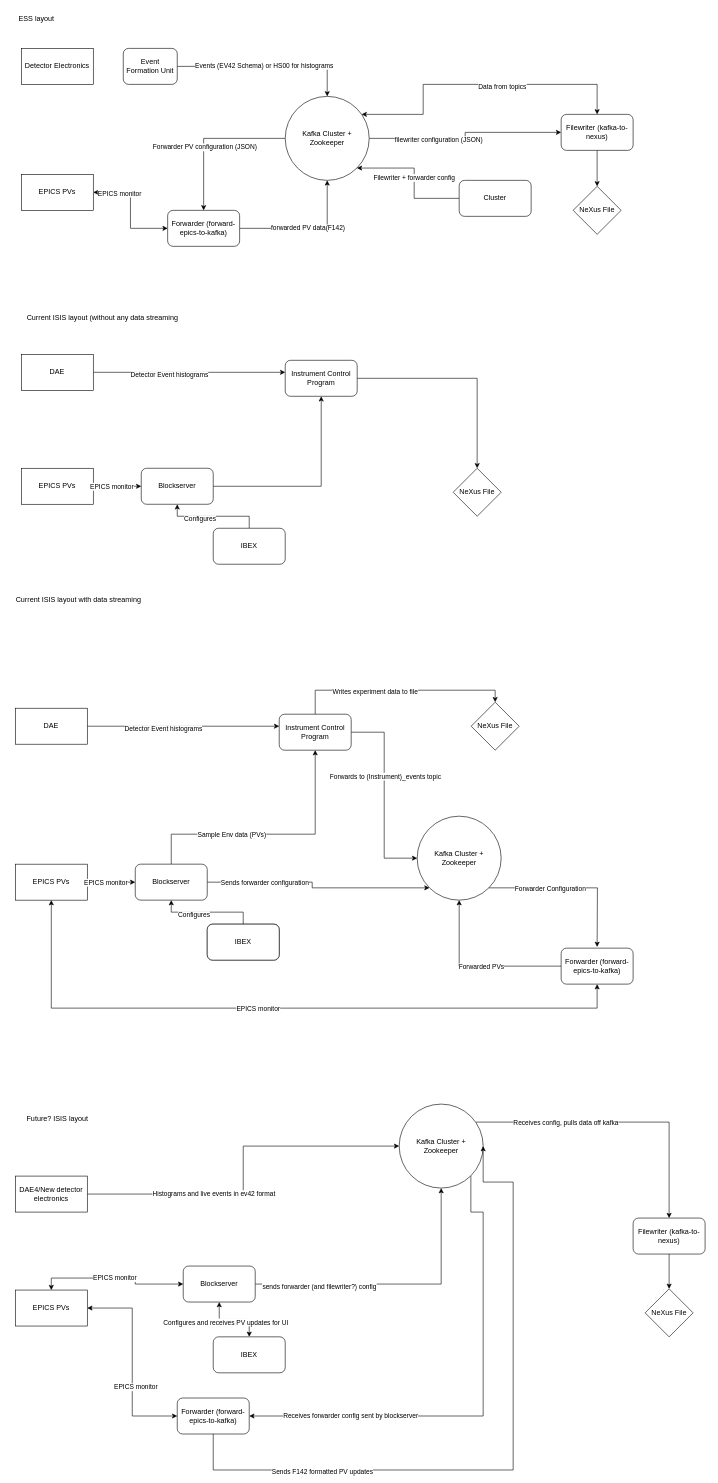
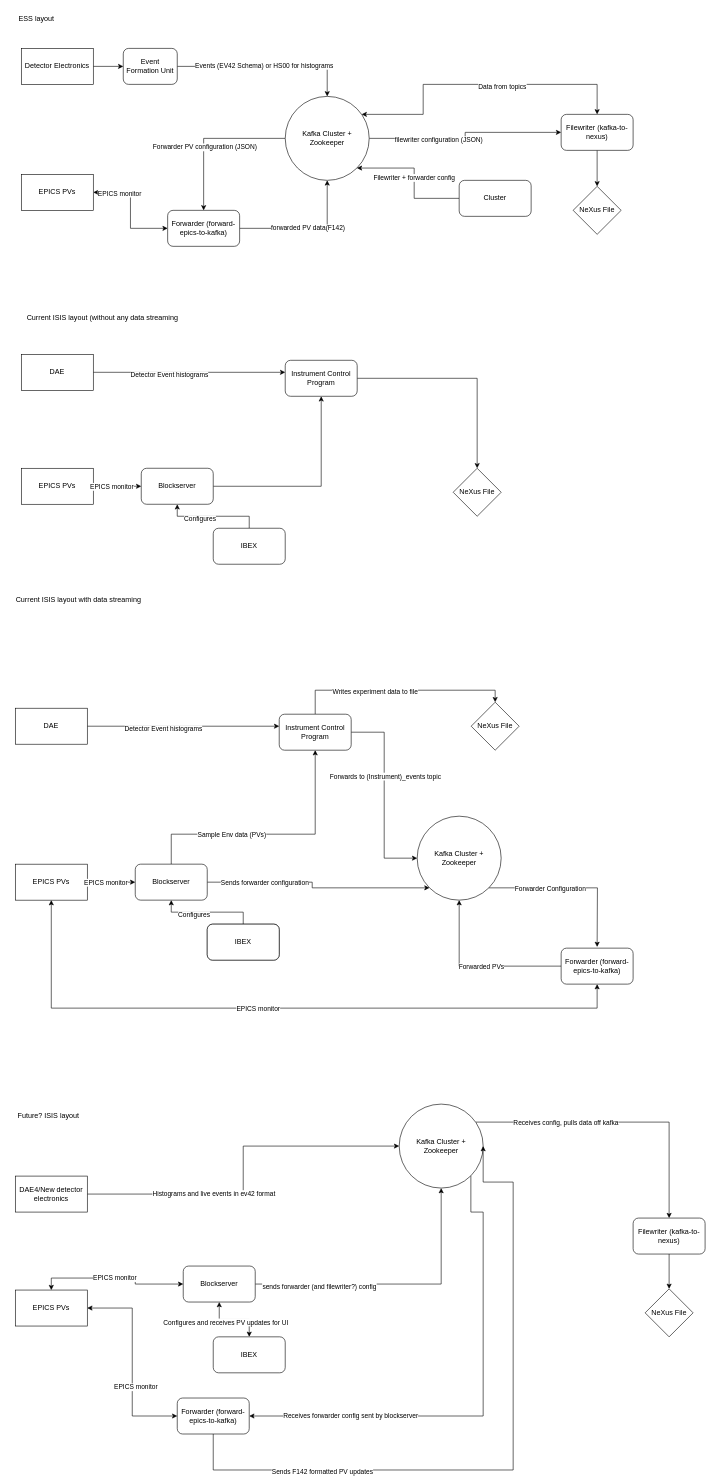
  <mxCell id="0" />
  <mxCell id="1" parent="0" />
  <mxCell id="2" value="ESS layout" style="text;html=1;align=center;verticalAlign=middle;resizable=0;points=[];autosize=1;" parent="1" vertex="1"><mxGeometry x="25" y="20" width="70" height="20" as="geometry" /></mxCell>
  <mxCell id="3" value="Current ISIS layout (without any data streaming" style="text;html=1;align=center;verticalAlign=middle;resizable=0;points=[];autosize=1;" parent="1" vertex="1"><mxGeometry x="40" y="520" width="260" height="20" as="geometry" /></mxCell>
  <mxCell id="4" value="Current ISIS layout with data streaming" style="text;html=1;align=center;verticalAlign=middle;resizable=0;points=[];autosize=1;" parent="1" vertex="1"><mxGeometry x="20" y="990" width="220" height="20" as="geometry" /></mxCell>
  <mxCell id="5" style="edgeStyle=orthogonalEdgeStyle;rounded=0;orthogonalLoop=1;jettySize=auto;html=1;entryX=0.5;entryY=0;entryDx=0;entryDy=0;" parent="1" source="7" target="16" edge="1"><mxGeometry relative="1" as="geometry" /></mxCell>
  <mxCell id="6" value="Events (EV42 Schema) or HS00 for histograms" style="edgeLabel;html=1;align=center;verticalAlign=middle;resizable=0;points=[];" parent="5" vertex="1" connectable="0"><mxGeometry x="-0.038" y="2" relative="1" as="geometry"><mxPoint as="offset" /></mxGeometry></mxCell>
  <mxCell id="7" value="Event Formation Unit" style="rounded=1;whiteSpace=wrap;html=1;" parent="1" vertex="1"><mxGeometry x="205" y="80" width="90" height="60" as="geometry" /></mxCell>
+ <mxCell id="8" style="edgeStyle=orthogonalEdgeStyle;rounded=0;orthogonalLoop=1;jettySize=auto;html=1;" parent="1" source="9" target="7" edge="1"><mxGeometry relative="1" as="geometry" /></mxCell>
  <mxCell id="9" value="Detector Electronics" style="rounded=0;whiteSpace=wrap;html=1;" parent="1" vertex="1"><mxGeometry x="35" y="80" width="120" height="60" as="geometry" /></mxCell>
  <mxCell id="10" style="edgeStyle=orthogonalEdgeStyle;rounded=0;orthogonalLoop=1;jettySize=auto;html=1;" parent="1" source="16" target="18" edge="1"><mxGeometry relative="1" as="geometry" /></mxCell>
  <mxCell id="11" value="filewriter configuration (JSON)" style="edgeLabel;html=1;align=center;verticalAlign=middle;resizable=0;points=[];" parent="10" vertex="1" connectable="0"><mxGeometry x="-0.305" y="-2" relative="1" as="geometry"><mxPoint as="offset" /></mxGeometry></mxCell>
  <mxCell id="12" style="edgeStyle=orthogonalEdgeStyle;rounded=0;orthogonalLoop=1;jettySize=auto;html=1;entryX=0.5;entryY=0;entryDx=0;entryDy=0;startArrow=classic;startFill=1;" parent="1" source="16" target="18" edge="1"><mxGeometry relative="1" as="geometry"><Array as="points"><mxPoint x="705" y="190" /><mxPoint x="705" y="140" /><mxPoint x="995" y="140" /></Array></mxGeometry></mxCell>
  <mxCell id="13" value="Data from topics" style="edgeLabel;html=1;align=center;verticalAlign=middle;resizable=0;points=[];" parent="12" vertex="1" connectable="0"><mxGeometry x="0.154" y="-3" relative="1" as="geometry"><mxPoint as="offset" /></mxGeometry></mxCell>
  <mxCell id="14" style="edgeStyle=orthogonalEdgeStyle;rounded=0;orthogonalLoop=1;jettySize=auto;html=1;entryX=0.5;entryY=0;entryDx=0;entryDy=0;startArrow=none;startFill=0;" parent="1" source="16" target="25" edge="1"><mxGeometry relative="1" as="geometry" /></mxCell>
  <mxCell id="15" value="Forwarder PV configuration (JSON)" style="edgeLabel;html=1;align=center;verticalAlign=middle;resizable=0;points=[];" parent="14" vertex="1" connectable="0"><mxGeometry x="0.168" y="1" relative="1" as="geometry"><mxPoint as="offset" /></mxGeometry></mxCell>
  <mxCell id="16" value="Kafka Cluster + Zookeeper" style="ellipse;whiteSpace=wrap;html=1;aspect=fixed;" parent="1" vertex="1"><mxGeometry x="475" y="160" width="140" height="140" as="geometry" /></mxCell>
  <mxCell id="17" style="edgeStyle=orthogonalEdgeStyle;rounded=0;orthogonalLoop=1;jettySize=auto;html=1;" parent="1" source="18" target="19" edge="1"><mxGeometry relative="1" as="geometry" /></mxCell>
  <mxCell id="18" value="Filewriter (kafka-to-nexus)" style="rounded=1;whiteSpace=wrap;html=1;" parent="1" vertex="1"><mxGeometry x="935" y="190" width="120" height="60" as="geometry" /></mxCell>
  <mxCell id="19" value="NeXus File" style="rhombus;whiteSpace=wrap;html=1;" parent="1" vertex="1"><mxGeometry x="955" y="310" width="80" height="80" as="geometry" /></mxCell>
  <mxCell id="20" style="edgeStyle=orthogonalEdgeStyle;rounded=0;orthogonalLoop=1;jettySize=auto;html=1;entryX=0;entryY=0.5;entryDx=0;entryDy=0;startArrow=classic;startFill=1;" parent="1" source="22" target="25" edge="1"><mxGeometry relative="1" as="geometry" /></mxCell>
  <mxCell id="21" value="EPICS monitor" style="edgeLabel;html=1;align=center;verticalAlign=middle;resizable=0;points=[];" parent="20" vertex="1" connectable="0"><mxGeometry x="-0.533" y="-1" relative="1" as="geometry"><mxPoint as="offset" /></mxGeometry></mxCell>
  <mxCell id="22" value="EPICS PVs" style="rounded=0;whiteSpace=wrap;html=1;" parent="1" vertex="1"><mxGeometry x="35" y="290" width="120" height="60" as="geometry" /></mxCell>
  <mxCell id="23" style="edgeStyle=orthogonalEdgeStyle;rounded=0;orthogonalLoop=1;jettySize=auto;html=1;startArrow=none;startFill=0;" parent="1" source="25" target="16" edge="1"><mxGeometry relative="1" as="geometry" /></mxCell>
  <mxCell id="24" value="forwarded PV data(F142)" style="edgeLabel;html=1;align=center;verticalAlign=middle;resizable=0;points=[];" parent="23" vertex="1" connectable="0"><mxGeometry y="1" relative="1" as="geometry"><mxPoint as="offset" /></mxGeometry></mxCell>
  <mxCell id="25" value="Forwarder (forward-epics-to-kafka)" style="rounded=1;whiteSpace=wrap;html=1;" parent="1" vertex="1"><mxGeometry x="279" y="350" width="120" height="60" as="geometry" /></mxCell>
  <mxCell id="26" style="edgeStyle=orthogonalEdgeStyle;rounded=0;orthogonalLoop=1;jettySize=auto;html=1;entryX=1;entryY=1;entryDx=0;entryDy=0;startArrow=none;startFill=0;" parent="1" source="28" target="16" edge="1"><mxGeometry relative="1" as="geometry" /></mxCell>
  <mxCell id="27" value="Filewriter + forwarder config" style="edgeLabel;html=1;align=center;verticalAlign=middle;resizable=0;points=[];" parent="26" vertex="1" connectable="0"><mxGeometry x="-0.003" y="1" relative="1" as="geometry"><mxPoint as="offset" /></mxGeometry></mxCell>
  <mxCell id="28" value="Cluster" style="rounded=1;whiteSpace=wrap;html=1;" parent="1" vertex="1"><mxGeometry x="765" y="300" width="120" height="60" as="geometry" /></mxCell>
  <mxCell id="29" style="edgeStyle=orthogonalEdgeStyle;rounded=0;orthogonalLoop=1;jettySize=auto;html=1;" edge="1" parent="1" source="31"><mxGeometry relative="1" as="geometry"><mxPoint x="475" y="620" as="targetPoint" /></mxGeometry></mxCell>
  <mxCell id="30" value="Detector Event histograms" style="edgeLabel;html=1;align=center;verticalAlign=middle;resizable=0;points=[];" vertex="1" connectable="0" parent="29"><mxGeometry x="-0.216" y="-4" relative="1" as="geometry"><mxPoint as="offset" /></mxGeometry></mxCell>
  <mxCell id="31" value="DAE" style="rounded=0;whiteSpace=wrap;html=1;" parent="1" vertex="1"><mxGeometry x="35" y="590" width="120" height="60" as="geometry" /></mxCell>
  <mxCell id="32" style="edgeStyle=orthogonalEdgeStyle;rounded=0;orthogonalLoop=1;jettySize=auto;html=1;entryX=0.5;entryY=0;entryDx=0;entryDy=0;" edge="1" parent="1" source="33" target="34"><mxGeometry relative="1" as="geometry"><mxPoint x="785" y="760" as="targetPoint" /></mxGeometry></mxCell>
  <mxCell id="33" value="Instrument Control Program" style="rounded=1;whiteSpace=wrap;html=1;" vertex="1" parent="1"><mxGeometry x="475" y="600" width="120" height="60" as="geometry" /></mxCell>
  <mxCell id="34" value="NeXus File " style="rhombus;whiteSpace=wrap;html=1;" vertex="1" parent="1"><mxGeometry x="755" y="780" width="80" height="80" as="geometry" /></mxCell>
  <mxCell id="35" value="" style="edgeStyle=orthogonalEdgeStyle;rounded=0;orthogonalLoop=1;jettySize=auto;html=1;" edge="1" parent="1" source="36"><mxGeometry relative="1" as="geometry"><mxPoint x="235" y="810" as="targetPoint" /></mxGeometry></mxCell>
  <mxCell id="36" value="EPICS PVs" style="rounded=0;whiteSpace=wrap;html=1;" vertex="1" parent="1"><mxGeometry x="35" y="780" width="120" height="60" as="geometry" /></mxCell>
  <mxCell id="37" style="edgeStyle=orthogonalEdgeStyle;rounded=0;orthogonalLoop=1;jettySize=auto;html=1;entryX=0.5;entryY=1;entryDx=0;entryDy=0;" edge="1" parent="1" source="38" target="33"><mxGeometry relative="1" as="geometry" /></mxCell>
  <mxCell id="38" value="Blockserver" style="rounded=1;whiteSpace=wrap;html=1;" vertex="1" parent="1"><mxGeometry x="235" y="780" width="120" height="60" as="geometry" /></mxCell>
  <mxCell id="39" style="edgeStyle=orthogonalEdgeStyle;rounded=0;orthogonalLoop=1;jettySize=auto;html=1;entryX=0.5;entryY=1;entryDx=0;entryDy=0;" edge="1" parent="1" source="41" target="38"><mxGeometry relative="1" as="geometry" /></mxCell>
  <mxCell id="40" value="Configures" style="edgeLabel;html=1;align=center;verticalAlign=middle;resizable=0;points=[];" vertex="1" connectable="0" parent="39"><mxGeometry x="0.287" y="4" relative="1" as="geometry"><mxPoint as="offset" /></mxGeometry></mxCell>
  <mxCell id="41" value="IBEX" style="rounded=1;whiteSpace=wrap;html=1;" vertex="1" parent="1"><mxGeometry x="355" y="880" width="120" height="60" as="geometry" /></mxCell>
  <mxCell id="42" value="EPICS monitor" style="edgeLabel;html=1;align=center;verticalAlign=middle;resizable=0;points=[];" vertex="1" connectable="0" parent="1"><mxGeometry x="185" y="810" as="geometry"><mxPoint as="offset" /></mxGeometry></mxCell>
  <mxCell id="43" style="edgeStyle=orthogonalEdgeStyle;rounded=0;orthogonalLoop=1;jettySize=auto;html=1;entryX=0;entryY=0.5;entryDx=0;entryDy=0;exitX=1;exitY=0.5;exitDx=0;exitDy=0;" edge="1" parent="1" source="53" target="47"><mxGeometry relative="1" as="geometry"><mxPoint x="385" y="1080" as="targetPoint" /></mxGeometry></mxCell>
  <mxCell id="44" value="Forwards to (Instrument)_events topic" style="edgeLabel;html=1;align=center;verticalAlign=middle;resizable=0;points=[];" vertex="1" connectable="0" parent="43"><mxGeometry x="-0.2" y="1" relative="1" as="geometry"><mxPoint as="offset" /></mxGeometry></mxCell>
  <mxCell id="45" style="edgeStyle=orthogonalEdgeStyle;rounded=0;orthogonalLoop=1;jettySize=auto;html=1;exitX=1;exitY=1;exitDx=0;exitDy=0;startArrow=none;startFill=0;" edge="1" parent="1" source="47"><mxGeometry relative="1" as="geometry"><mxPoint x="995" y="1578" as="targetPoint" /></mxGeometry></mxCell>
  <mxCell id="46" value="Forwarder Configuration" style="edgeLabel;html=1;align=center;verticalAlign=middle;resizable=0;points=[];" vertex="1" connectable="0" parent="45"><mxGeometry x="-0.272" y="-1" relative="1" as="geometry"><mxPoint as="offset" /></mxGeometry></mxCell>
  <mxCell id="47" value="Kafka Cluster + Zookeeper" style="ellipse;whiteSpace=wrap;html=1;aspect=fixed;" vertex="1" parent="1"><mxGeometry x="695" y="1360" width="140" height="140" as="geometry" /></mxCell>
  <mxCell id="48" style="edgeStyle=orthogonalEdgeStyle;rounded=0;orthogonalLoop=1;jettySize=auto;html=1;" edge="1" parent="1" source="50"><mxGeometry relative="1" as="geometry"><mxPoint x="465" y="1210" as="targetPoint" /></mxGeometry></mxCell>
  <mxCell id="49" value="Detector Event histograms" style="edgeLabel;html=1;align=center;verticalAlign=middle;resizable=0;points=[];" vertex="1" connectable="0" parent="48"><mxGeometry x="-0.216" y="-4" relative="1" as="geometry"><mxPoint as="offset" /></mxGeometry></mxCell>
  <mxCell id="50" value="DAE" style="rounded=0;whiteSpace=wrap;html=1;" vertex="1" parent="1"><mxGeometry x="25" y="1180" width="120" height="60" as="geometry" /></mxCell>
  <mxCell id="51" style="edgeStyle=orthogonalEdgeStyle;rounded=0;orthogonalLoop=1;jettySize=auto;html=1;entryX=0.5;entryY=0;entryDx=0;entryDy=0;startArrow=none;startFill=0;" edge="1" parent="1" source="53" target="97"><mxGeometry relative="1" as="geometry"><Array as="points"><mxPoint x="525" y="1150" /><mxPoint x="825" y="1150" /></Array></mxGeometry></mxCell>
  <mxCell id="52" value="Writes experiment data to file" style="edgeLabel;html=1;align=center;verticalAlign=middle;resizable=0;points=[];" vertex="1" connectable="0" parent="51"><mxGeometry x="-0.228" y="-1" relative="1" as="geometry"><mxPoint as="offset" /></mxGeometry></mxCell>
  <mxCell id="53" value="Instrument Control Program" style="rounded=1;whiteSpace=wrap;html=1;" vertex="1" parent="1"><mxGeometry x="465" y="1190" width="120" height="60" as="geometry" /></mxCell>
  <mxCell id="54" value="" style="edgeStyle=orthogonalEdgeStyle;rounded=0;orthogonalLoop=1;jettySize=auto;html=1;" edge="1" parent="1" source="55"><mxGeometry relative="1" as="geometry"><mxPoint x="225" y="1470" as="targetPoint" /></mxGeometry></mxCell>
  <mxCell id="55" value="EPICS PVs" style="rounded=0;whiteSpace=wrap;html=1;" vertex="1" parent="1"><mxGeometry x="25" y="1440" width="120" height="60" as="geometry" /></mxCell>
  <mxCell id="56" style="edgeStyle=orthogonalEdgeStyle;rounded=0;orthogonalLoop=1;jettySize=auto;html=1;exitX=1;exitY=0.5;exitDx=0;exitDy=0;entryX=0;entryY=1;entryDx=0;entryDy=0;" edge="1" parent="1" source="60" target="47"><mxGeometry relative="1" as="geometry" /></mxCell>
  <mxCell id="57" value="Sends forwarder configuration" style="edgeLabel;html=1;align=center;verticalAlign=middle;resizable=0;points=[];" vertex="1" connectable="0" parent="56"><mxGeometry x="-0.5" y="-1" relative="1" as="geometry"><mxPoint as="offset" /></mxGeometry></mxCell>
  <mxCell id="58" style="edgeStyle=orthogonalEdgeStyle;rounded=0;orthogonalLoop=1;jettySize=auto;html=1;entryX=0.5;entryY=1;entryDx=0;entryDy=0;" edge="1" parent="1" source="60" target="53"><mxGeometry relative="1" as="geometry"><Array as="points"><mxPoint x="285" y="1390" /><mxPoint x="525" y="1390" /></Array></mxGeometry></mxCell>
  <mxCell id="59" value="Sample Env data (PVs)" style="edgeLabel;html=1;align=center;verticalAlign=middle;resizable=0;points=[];" vertex="1" connectable="0" parent="58"><mxGeometry x="-0.302" relative="1" as="geometry"><mxPoint as="offset" /></mxGeometry></mxCell>
  <mxCell id="60" value="Blockserver" style="rounded=1;whiteSpace=wrap;html=1;" vertex="1" parent="1"><mxGeometry x="225" y="1440" width="120" height="60" as="geometry" /></mxCell>
  <mxCell id="61" style="edgeStyle=orthogonalEdgeStyle;rounded=0;orthogonalLoop=1;jettySize=auto;html=1;entryX=0.5;entryY=1;entryDx=0;entryDy=0;" edge="1" parent="1" source="63" target="60"><mxGeometry relative="1" as="geometry" /></mxCell>
  <mxCell id="62" value="Configures" style="edgeLabel;html=1;align=center;verticalAlign=middle;resizable=0;points=[];" vertex="1" connectable="0" parent="61"><mxGeometry x="0.287" y="4" relative="1" as="geometry"><mxPoint as="offset" /></mxGeometry></mxCell>
  <mxCell id="63" value="IBEX" style="rounded=1;whiteSpace=wrap;html=1;" vertex="1" parent="1"><mxGeometry x="345" y="1540" width="120" height="60" as="geometry" /></mxCell>
  <mxCell id="64" value="EPICS monitor" style="edgeLabel;html=1;align=center;verticalAlign=middle;resizable=0;points=[];" vertex="1" connectable="0" parent="1"><mxGeometry x="175" y="1470" as="geometry"><mxPoint as="offset" /></mxGeometry></mxCell>
  <mxCell id="65" style="edgeStyle=orthogonalEdgeStyle;rounded=0;orthogonalLoop=1;jettySize=auto;html=1;entryX=0.5;entryY=1;entryDx=0;entryDy=0;" edge="1" parent="1" source="69" target="47"><mxGeometry relative="1" as="geometry" /></mxCell>
  <mxCell id="66" value="Forwarded PVs" style="edgeLabel;html=1;align=center;verticalAlign=middle;resizable=0;points=[];" vertex="1" connectable="0" parent="65"><mxGeometry x="-0.043" y="1" relative="1" as="geometry"><mxPoint as="offset" /></mxGeometry></mxCell>
  <mxCell id="67" style="edgeStyle=orthogonalEdgeStyle;rounded=0;orthogonalLoop=1;jettySize=auto;html=1;entryX=0.5;entryY=1;entryDx=0;entryDy=0;startArrow=classic;startFill=1;" edge="1" parent="1" source="69" target="55"><mxGeometry relative="1" as="geometry"><Array as="points"><mxPoint x="995" y="1680" /><mxPoint x="85" y="1680" /></Array></mxGeometry></mxCell>
  <mxCell id="68" value="EPICS monitor" style="edgeLabel;html=1;align=center;verticalAlign=middle;resizable=0;points=[];" vertex="1" connectable="0" parent="67"><mxGeometry x="0.073" relative="1" as="geometry"><mxPoint as="offset" /></mxGeometry></mxCell>
  <mxCell id="69" value="Forwarder (forward-epics-to-kafka)" style="rounded=1;whiteSpace=wrap;html=1;" vertex="1" parent="1"><mxGeometry x="935" y="1580" width="120" height="60" as="geometry" /></mxCell>
- <mxCell id="70" value="Future? ISIS layout" style="text;html=1;align=center;verticalAlign=middle;resizable=0;points=[];autosize=1;" vertex="1" parent="1"><mxGeometry x="40" y="1855" width="110" height="20" as="geometry" /></mxCell>
+ <mxCell id="70" value="Future? ISIS layout" style="text;html=1;align=center;verticalAlign=middle;resizable=0;points=[];autosize=1;" vertex="1" parent="1"><mxGeometry x="25" y="1850" width="110" height="20" as="geometry" /></mxCell>
  <mxCell id="71" style="edgeStyle=orthogonalEdgeStyle;rounded=0;orthogonalLoop=1;jettySize=auto;html=1;entryX=0;entryY=0.5;entryDx=0;entryDy=0;startArrow=none;startFill=0;" edge="1" parent="1" source="73" target="78"><mxGeometry relative="1" as="geometry" /></mxCell>
  <mxCell id="72" value="Histograms and live events in ev42 format" style="edgeLabel;html=1;align=center;verticalAlign=middle;resizable=0;points=[];" vertex="1" connectable="0" parent="71"><mxGeometry x="-0.3" y="1" relative="1" as="geometry"><mxPoint as="offset" /></mxGeometry></mxCell>
  <mxCell id="73" value="DAE4/New detector electronics" style="rounded=0;whiteSpace=wrap;html=1;" vertex="1" parent="1"><mxGeometry x="25" y="1960" width="120" height="60" as="geometry" /></mxCell>
  <mxCell id="74" style="edgeStyle=orthogonalEdgeStyle;rounded=0;orthogonalLoop=1;jettySize=auto;html=1;exitX=1;exitY=1;exitDx=0;exitDy=0;entryX=1;entryY=0.5;entryDx=0;entryDy=0;startArrow=none;startFill=0;" edge="1" parent="1" source="78" target="84"><mxGeometry relative="1" as="geometry"><Array as="points"><mxPoint x="785" y="2020" /><mxPoint x="805" y="2020" /><mxPoint x="805" y="2360" /></Array></mxGeometry></mxCell>
  <mxCell id="75" value="Receives forwarder config sent by blockserver" style="edgeLabel;html=1;align=center;verticalAlign=middle;resizable=0;points=[];" vertex="1" connectable="0" parent="74"><mxGeometry x="0.586" y="-1" relative="1" as="geometry"><mxPoint as="offset" /></mxGeometry></mxCell>
  <mxCell id="76" style="edgeStyle=orthogonalEdgeStyle;rounded=0;orthogonalLoop=1;jettySize=auto;html=1;startArrow=none;startFill=0;entryX=0.5;entryY=0;entryDx=0;entryDy=0;" edge="1" parent="1" source="78" target="95"><mxGeometry relative="1" as="geometry"><mxPoint x="1115" y="2020" as="targetPoint" /><Array as="points"><mxPoint x="1115" y="1870" /><mxPoint x="1115" y="2020" /></Array></mxGeometry></mxCell>
  <mxCell id="77" value="Receives config, pulls data off kafka" style="edgeLabel;html=1;align=center;verticalAlign=middle;resizable=0;points=[];" vertex="1" connectable="0" parent="76"><mxGeometry x="-0.38" relative="1" as="geometry"><mxPoint as="offset" /></mxGeometry></mxCell>
  <mxCell id="78" value="Kafka Cluster + Zookeeper" style="ellipse;whiteSpace=wrap;html=1;aspect=fixed;" vertex="1" parent="1"><mxGeometry x="665" y="1840" width="140" height="140" as="geometry" /></mxCell>
  <mxCell id="79" value="EPICS PVs" style="rounded=0;whiteSpace=wrap;html=1;" vertex="1" parent="1"><mxGeometry x="25" y="2150" width="120" height="60" as="geometry" /></mxCell>
  <mxCell id="80" style="edgeStyle=orthogonalEdgeStyle;rounded=0;orthogonalLoop=1;jettySize=auto;html=1;entryX=1;entryY=0.5;entryDx=0;entryDy=0;startArrow=classic;startFill=1;" edge="1" parent="1" source="84" target="79"><mxGeometry relative="1" as="geometry" /></mxCell>
  <mxCell id="81" value="EPICS monitor " style="edgeLabel;html=1;align=center;verticalAlign=middle;resizable=0;points=[];" vertex="1" connectable="0" parent="80"><mxGeometry x="-0.248" y="-5" relative="1" as="geometry"><mxPoint as="offset" /></mxGeometry></mxCell>
  <mxCell id="82" style="edgeStyle=orthogonalEdgeStyle;rounded=0;orthogonalLoop=1;jettySize=auto;html=1;entryX=1;entryY=0.5;entryDx=0;entryDy=0;startArrow=none;startFill=0;" edge="1" parent="1" source="84" target="78"><mxGeometry relative="1" as="geometry"><Array as="points"><mxPoint x="355" y="2450" /><mxPoint x="855" y="2450" /><mxPoint x="855" y="1970" /></Array></mxGeometry></mxCell>
  <mxCell id="83" value="Sends F142 formatted PV updates" style="edgeLabel;html=1;align=center;verticalAlign=middle;resizable=0;points=[];" vertex="1" connectable="0" parent="82"><mxGeometry x="-0.581" y="-3" relative="1" as="geometry"><mxPoint as="offset" /></mxGeometry></mxCell>
  <mxCell id="84" value="Forwarder (forward-epics-to-kafka)" style="rounded=1;whiteSpace=wrap;html=1;" vertex="1" parent="1"><mxGeometry x="295" y="2330" width="120" height="60" as="geometry" /></mxCell>
  <mxCell id="85" value="IBEX" style="rounded=1;whiteSpace=wrap;html=1;" vertex="1" parent="1"><mxGeometry x="345" y="1540" width="120" height="60" as="geometry" /></mxCell>
  <mxCell id="86" style="edgeStyle=orthogonalEdgeStyle;rounded=0;orthogonalLoop=1;jettySize=auto;html=1;entryX=0.5;entryY=0;entryDx=0;entryDy=0;startArrow=classic;startFill=1;" edge="1" parent="1" source="90" target="79"><mxGeometry relative="1" as="geometry" /></mxCell>
  <mxCell id="87" value="EPICS monitor" style="edgeLabel;html=1;align=center;verticalAlign=middle;resizable=0;points=[];" vertex="1" connectable="0" parent="86"><mxGeometry y="-1" relative="1" as="geometry"><mxPoint as="offset" /></mxGeometry></mxCell>
  <mxCell id="88" style="edgeStyle=orthogonalEdgeStyle;rounded=0;orthogonalLoop=1;jettySize=auto;html=1;entryX=0.5;entryY=1;entryDx=0;entryDy=0;startArrow=none;startFill=0;" edge="1" parent="1" source="90" target="78"><mxGeometry relative="1" as="geometry" /></mxCell>
  <mxCell id="89" value="sends forwarder (and filewriter?) config" style="edgeLabel;html=1;align=center;verticalAlign=middle;resizable=0;points=[];" vertex="1" connectable="0" parent="88"><mxGeometry x="-0.547" y="-3" relative="1" as="geometry"><mxPoint as="offset" /></mxGeometry></mxCell>
  <mxCell id="90" value="Blockserver" style="rounded=1;whiteSpace=wrap;html=1;" vertex="1" parent="1"><mxGeometry x="305" y="2110" width="120" height="60" as="geometry" /></mxCell>
  <mxCell id="91" style="edgeStyle=orthogonalEdgeStyle;rounded=0;orthogonalLoop=1;jettySize=auto;html=1;entryX=0.5;entryY=1;entryDx=0;entryDy=0;exitX=0.5;exitY=0;exitDx=0;exitDy=0;startArrow=classic;startFill=1;" edge="1" parent="1" target="90" source="93"><mxGeometry relative="1" as="geometry"><mxPoint x="595" y="2190" as="sourcePoint" /></mxGeometry></mxCell>
  <mxCell id="92" value="Configures and receives PV updates for UI" style="edgeLabel;html=1;align=center;verticalAlign=middle;resizable=0;points=[];" vertex="1" connectable="0" parent="91"><mxGeometry x="0.287" y="4" relative="1" as="geometry"><mxPoint as="offset" /></mxGeometry></mxCell>
  <mxCell id="93" value="IBEX" style="rounded=1;whiteSpace=wrap;html=1;" vertex="1" parent="1"><mxGeometry x="355" y="2228" width="120" height="60" as="geometry" /></mxCell>
  <mxCell id="94" style="edgeStyle=orthogonalEdgeStyle;rounded=0;orthogonalLoop=1;jettySize=auto;html=1;entryX=0.5;entryY=0;entryDx=0;entryDy=0;startArrow=none;startFill=0;" edge="1" parent="1" source="95" target="96"><mxGeometry relative="1" as="geometry" /></mxCell>
  <mxCell id="95" value="Filewriter (kafka-to-nexus)" style="rounded=1;whiteSpace=wrap;html=1;" vertex="1" parent="1"><mxGeometry x="1055" y="2030" width="120" height="60" as="geometry" /></mxCell>
  <mxCell id="96" value="NeXus File" style="rhombus;whiteSpace=wrap;html=1;" vertex="1" parent="1"><mxGeometry x="1075" y="2148" width="80" height="80" as="geometry" /></mxCell>
  <mxCell id="97" value="NeXus File" style="rhombus;whiteSpace=wrap;html=1;" vertex="1" parent="1"><mxGeometry x="785" y="1170" width="80" height="80" as="geometry" /></mxCell>
